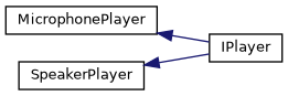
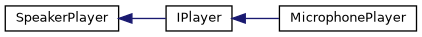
  digraph {
    rankdir=LR
    node [color=black fillcolor=white fontname=Helvetica fontsize=10 shape=record style=filled]
    edge [color=midnightblue dir=back fontname=Helvetica fontsize=10 labelfontname=Helvetica labelfontsize=10 style=solid]
    n1 [height=0.2 label=IPlayer width=0.4]
    n2 [height=0.2 label=MicrophonePlayer width=0.4]
    n3 [height=0.2 label=SpeakerPlayer width=0.4]
-   n2 -> n1
+   n1 -> n2
    n3 -> n1
  }
